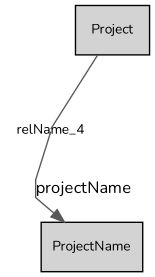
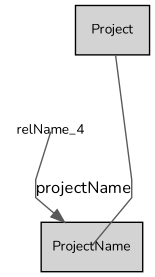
  digraph {
    fontname=Nunito
    splines=polyline
    node [fontname=Nunito fontsize=10 shape=box style=filled]
    edge [arrowtail=none color=gray35 decorate=false dir=forward fontname=Nunito fontsize=12 labelfloat=false labelfontcolor=black]
    n1 [height=0.5 label=Project width=0.75]
    n2 [bgcolor=white height=0.5 label=relName_4 shape=plaintext width=0.75 style=""]
    n3 [height=0.5 label=ProjectName width=0.98611]
-   n1 -> n2 [arrowhead=none headclip=false]
+   n1 -> n3 [arrowhead=none headclip=false]
    n2 -> n3 [arrowhead=normal label=projectName tailclip=false]
  }
